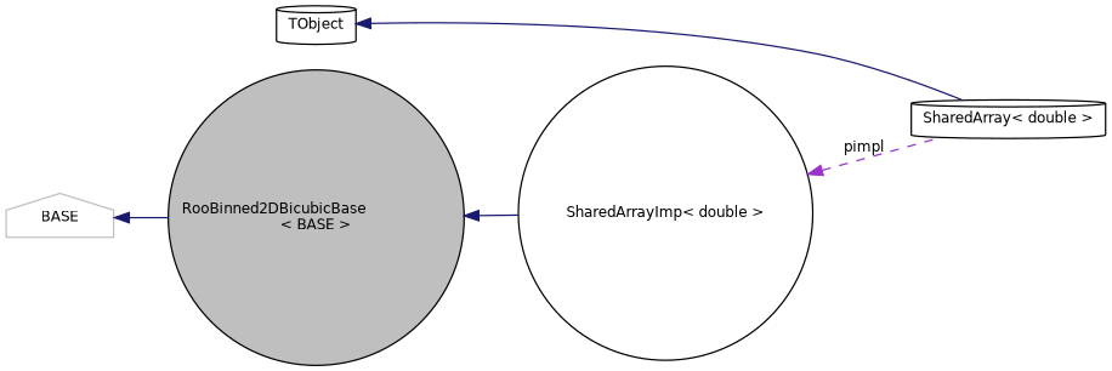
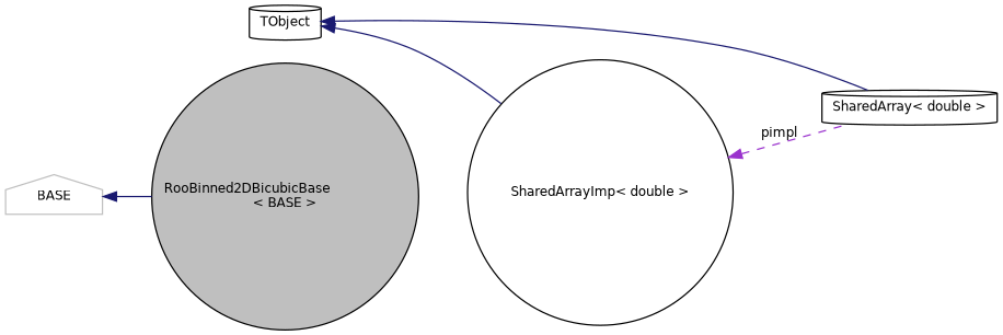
  digraph {
    rankdir=LR
    node [color=black fillcolor=white fontname=Helvetica fontsize=10 shape=circle style=filled]
    edge [color=midnightblue dir=back fontname=Helvetica fontsize=10 labelfontname=Helvetica labelfontsize=10 style=solid]
    n1 [fillcolor=grey75 fontcolor=black height=0.2 label="RooBinned2DBicubicBase\l\< BASE \>" width=0.4]
    n2 [color=grey75 height=0.2 label=BASE shape=house width=0.4]
    n3 [height=0.2 label="SharedArray\< double \>" shape=cylinder width=0.4]
    n4 [height=0.2 label=TObject shape=cylinder width=0.4]
    n5 [height=0.2 label="SharedArrayImp\< double \>" width=0.4]
    n2 -> n1
    n4 -> n3
-   n1 -> n5
+   n4 -> n5
    n5 -> n3 [color=darkorchid3 label=" pimpl" style=dashed]
  }
